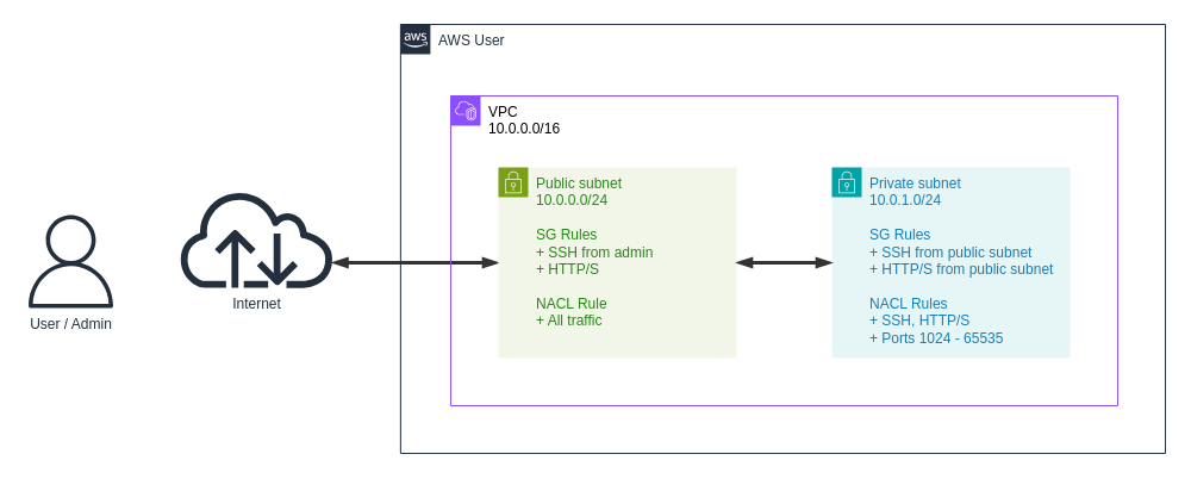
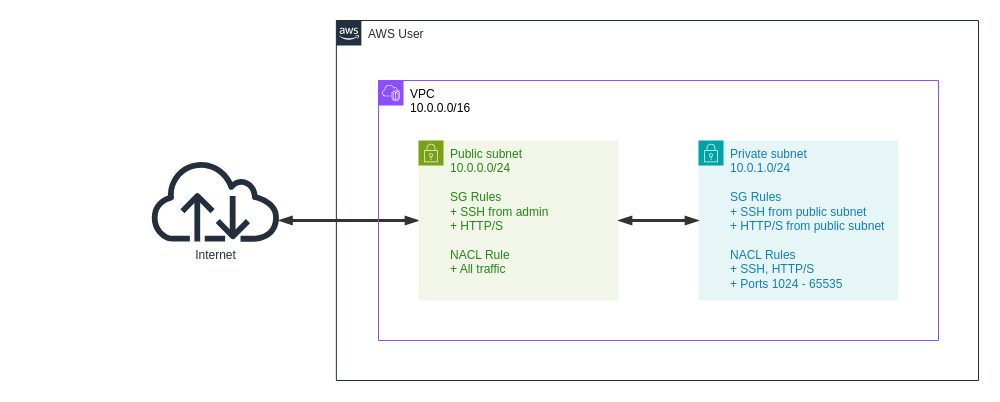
  <mxCell id="0" />
  <mxCell id="1" parent="0" />
  <mxCell id="2" value="&lt;font&gt;AWS User&lt;/font&gt;" style="points=[[0,0],[0.25,0],[0.5,0],[0.75,0],[1,0],[1,0.25],[1,0.5],[1,0.75],[1,1],[0.75,1],[0.5,1],[0.25,1],[0,1],[0,0.75],[0,0.5],[0,0.25]];outlineConnect=0;gradientColor=none;html=1;whiteSpace=wrap;fontSize=12;fontStyle=0;container=1;pointerEvents=0;collapsible=0;recursiveResize=0;shape=mxgraph.aws4.group;grIcon=mxgraph.aws4.group_aws_cloud_alt;strokeColor=#232F3E;fillColor=none;verticalAlign=top;align=left;spacingLeft=30;fontColor=#232F3E;dashed=0;" vertex="1" parent="1"><mxGeometry x="335.87" y="20" width="642.13" height="360" as="geometry" /></mxCell>
  <mxCell id="3" style="edgeStyle=orthogonalEdgeStyle;rounded=0;orthogonalLoop=1;jettySize=auto;html=1;strokeWidth=3;endArrow=blockThin;endFill=1;strokeColor=#333333;startArrow=blockThin;startFill=1;" edge="1" parent="1" source="4" target="8"><mxGeometry relative="1" as="geometry"><mxPoint x="265.87" y="110" as="sourcePoint" /><Array as="points"><mxPoint x="348" y="220" /><mxPoint x="348" y="220" /></Array><mxPoint x="468" y="180" as="targetPoint" /></mxGeometry></mxCell>
  <mxCell id="4" value="Internet" style="sketch=0;outlineConnect=0;fontColor=#232F3E;gradientColor=none;fillColor=#232F3D;strokeColor=none;dashed=0;verticalLabelPosition=bottom;verticalAlign=top;align=center;html=1;fontSize=12;fontStyle=0;aspect=fixed;pointerEvents=1;shape=mxgraph.aws4.internet;" vertex="1" parent="1"><mxGeometry x="147.99" y="158.84" width="133.75" height="82.31" as="geometry" /></mxCell>
- <mxCell id="5" value="User / Admin" style="sketch=0;outlineConnect=0;fontColor=#232F3E;gradientColor=none;fillColor=#232F3D;strokeColor=none;dashed=0;verticalLabelPosition=bottom;verticalAlign=top;align=center;html=1;fontSize=12;fontStyle=0;aspect=fixed;pointerEvents=1;shape=mxgraph.aws4.user;" vertex="1" parent="1"><mxGeometry x="20" y="180" width="78" height="78" as="geometry" /></mxCell>
  <mxCell id="6" value="&lt;font style=&quot;color: rgb(0, 0, 0);&quot;&gt;VPC&lt;/font&gt;&lt;div&gt;&lt;font style=&quot;color: rgb(0, 0, 0);&quot;&gt;10.0.0.0/16&lt;/font&gt;&lt;/div&gt;" style="points=[[0,0],[0.25,0],[0.5,0],[0.75,0],[1,0],[1,0.25],[1,0.5],[1,0.75],[1,1],[0.75,1],[0.5,1],[0.25,1],[0,1],[0,0.75],[0,0.5],[0,0.25]];outlineConnect=0;gradientColor=none;html=1;whiteSpace=wrap;fontSize=12;fontStyle=0;container=0;pointerEvents=0;collapsible=0;recursiveResize=0;shape=mxgraph.aws4.group;grIcon=mxgraph.aws4.group_vpc2;strokeColor=#8C4FFF;fillColor=none;verticalAlign=top;align=left;spacingLeft=30;fontColor=#AAB7B8;dashed=0;" vertex="1" parent="1"><mxGeometry x="378" y="80" width="560" height="260" as="geometry" /></mxCell>
  <mxCell id="7" value="Private subnet&lt;div&gt;10.0.1.0/24&lt;/div&gt;&lt;div&gt;&lt;span style=&quot;background-color: transparent;&quot;&gt;&lt;br&gt;&lt;/span&gt;&lt;/div&gt;&lt;div&gt;&lt;span style=&quot;background-color: transparent;&quot;&gt;SG Rules&lt;/span&gt;&lt;/div&gt;&lt;div&gt;&lt;div&gt;+ SSH from public subnet&lt;/div&gt;&lt;div&gt;+ HTTP/S from public subnet&lt;/div&gt;&lt;div&gt;&lt;br&gt;&lt;/div&gt;&lt;div&gt;NACL Rules&lt;/div&gt;&lt;div&gt;+ SSH, HTTP/S&lt;/div&gt;&lt;div&gt;+ Ports&amp;nbsp;&lt;span style=&quot;background-color: transparent;&quot;&gt;1024 - 65535&lt;/span&gt;&lt;/div&gt;&lt;/div&gt;" style="points=[[0,0],[0.25,0],[0.5,0],[0.75,0],[1,0],[1,0.25],[1,0.5],[1,0.75],[1,1],[0.75,1],[0.5,1],[0.25,1],[0,1],[0,0.75],[0,0.5],[0,0.25]];outlineConnect=0;gradientColor=none;html=1;whiteSpace=wrap;fontSize=12;fontStyle=0;container=1;pointerEvents=0;collapsible=0;recursiveResize=0;shape=mxgraph.aws4.group;grIcon=mxgraph.aws4.group_security_group;grStroke=0;strokeColor=#00A4A6;fillColor=#E6F6F7;verticalAlign=top;align=left;spacingLeft=30;fontColor=#147EBA;dashed=0;" vertex="1" parent="1"><mxGeometry x="698" y="140" width="200" height="160" as="geometry" /></mxCell>
  <mxCell id="8" value="Public subnet&lt;div&gt;10.0.0.0/24&lt;/div&gt;&lt;div&gt;&lt;br&gt;&lt;/div&gt;&lt;div&gt;SG Rules&lt;/div&gt;&lt;div&gt;+ SSH from admin&lt;/div&gt;&lt;div&gt;+ HTTP/S&lt;/div&gt;&lt;div&gt;&lt;br&gt;&lt;/div&gt;&lt;div&gt;NACL Rule&lt;/div&gt;&lt;div&gt;+ All traffic&lt;/div&gt;" style="points=[[0,0],[0.25,0],[0.5,0],[0.75,0],[1,0],[1,0.25],[1,0.5],[1,0.75],[1,1],[0.75,1],[0.5,1],[0.25,1],[0,1],[0,0.75],[0,0.5],[0,0.25]];outlineConnect=0;gradientColor=none;html=1;whiteSpace=wrap;fontSize=12;fontStyle=0;container=1;pointerEvents=0;collapsible=0;recursiveResize=0;shape=mxgraph.aws4.group;grIcon=mxgraph.aws4.group_security_group;grStroke=0;strokeColor=#7AA116;fillColor=#F2F6E8;verticalAlign=top;align=left;spacingLeft=30;fontColor=#248814;dashed=0;" vertex="1" parent="1"><mxGeometry x="418" y="140" width="200" height="160" as="geometry" /></mxCell>
  <mxCell id="9" style="edgeStyle=orthogonalEdgeStyle;rounded=0;orthogonalLoop=1;jettySize=auto;html=1;strokeWidth=3;endArrow=blockThin;endFill=1;strokeColor=#333333;startArrow=blockThin;startFill=1;" edge="1" parent="1" source="8" target="7"><mxGeometry relative="1" as="geometry"><Array as="points"><mxPoint x="618" y="220" /><mxPoint x="618" y="220" /></Array><mxPoint x="537" y="198" as="sourcePoint" /></mxGeometry></mxCell>
